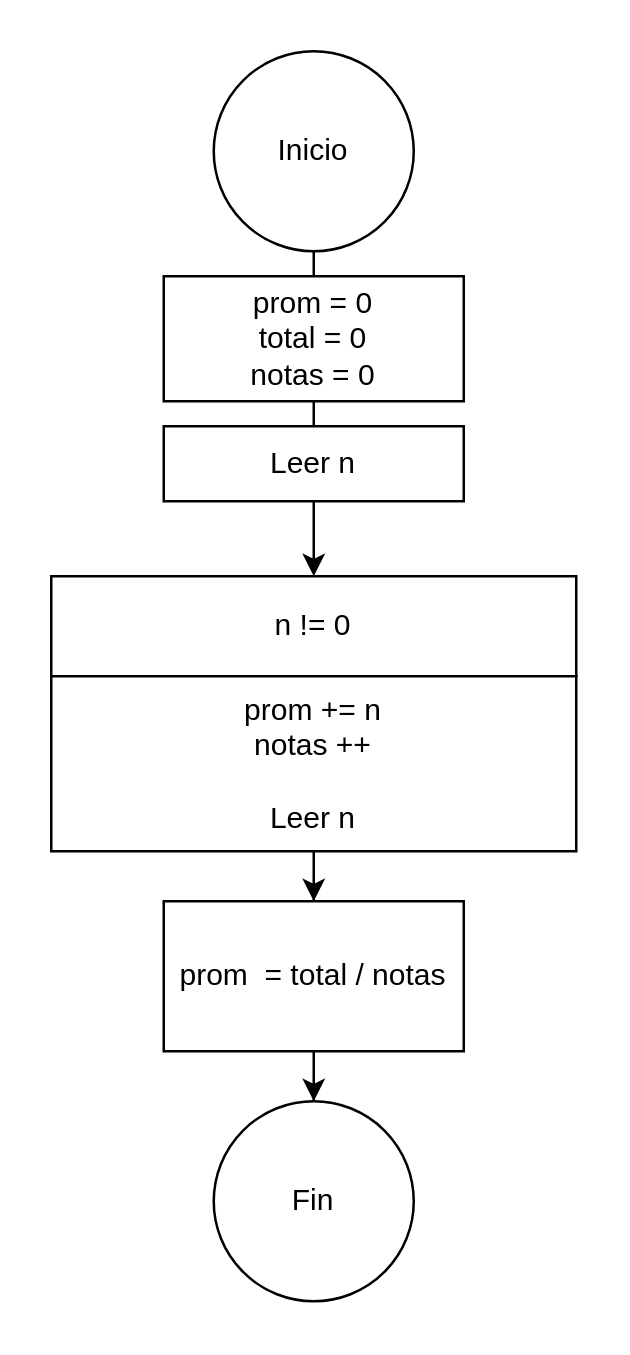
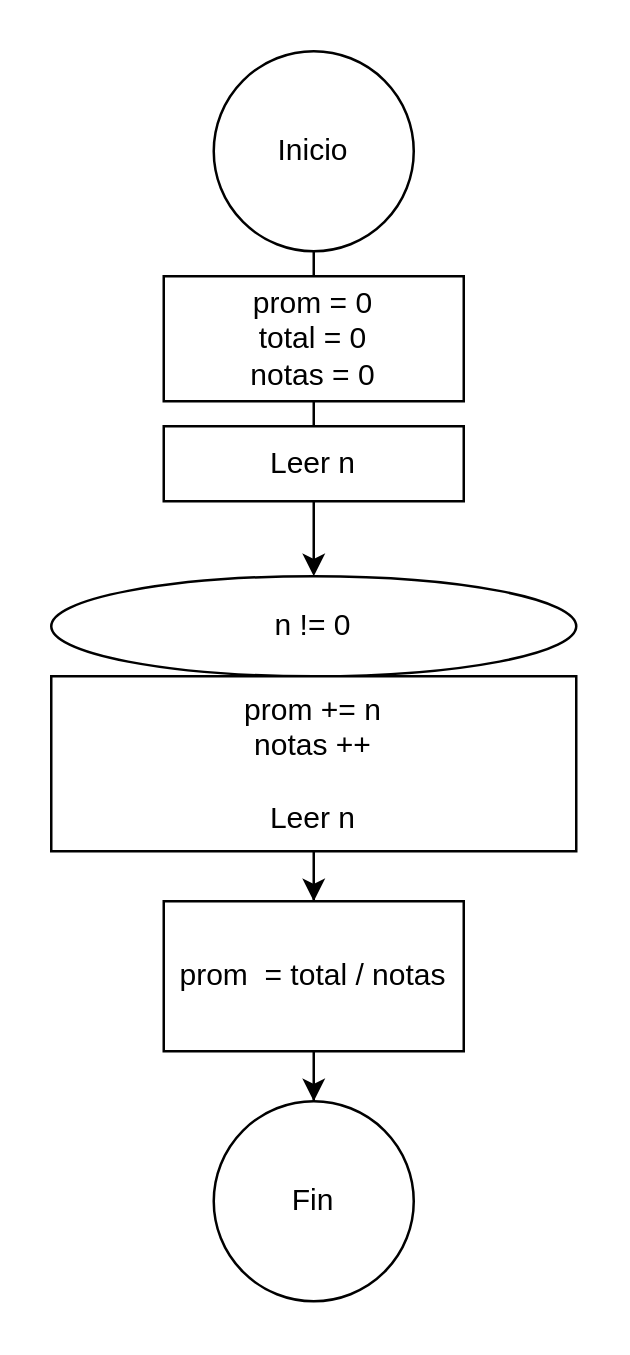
  <mxCell id="0" />
  <mxCell id="1" parent="0" />
  <mxCell id="2" value="" style="edgeStyle=orthogonalEdgeStyle;rounded=0;orthogonalLoop=1;jettySize=auto;html=1;" edge="1" parent="1" source="3" target="5"><mxGeometry relative="1" as="geometry" /></mxCell>
  <mxCell id="3" value="Inicio" style="ellipse;whiteSpace=wrap;html=1;aspect=fixed;" vertex="1" parent="1"><mxGeometry x="85" y="20" width="80" height="80" as="geometry" /></mxCell>
  <mxCell id="4" value="Leer n" style="rounded=0;whiteSpace=wrap;html=1;" vertex="1" parent="1"><mxGeometry x="65" y="170" width="120" height="30" as="geometry" /></mxCell>
- <mxCell id="5" value="n != 0" style="rounded=0;whiteSpace=wrap;html=1;" vertex="1" parent="1"><mxGeometry x="20" y="230" width="210" height="40" as="geometry" /></mxCell>
+ <mxCell id="5" value="n != 0" style="ellipse;whiteSpace=wrap;html=1;" vertex="1" parent="1"><mxGeometry x="20" y="230" width="210" height="40" as="geometry" /></mxCell>
  <mxCell id="6" value="" style="edgeStyle=orthogonalEdgeStyle;rounded=0;orthogonalLoop=1;jettySize=auto;html=1;" edge="1" parent="1" source="7" target="11"><mxGeometry relative="1" as="geometry" /></mxCell>
  <mxCell id="7" value="prom += n&lt;br&gt;notas ++&lt;br&gt;&lt;br&gt;Leer n" style="rounded=0;whiteSpace=wrap;html=1;" vertex="1" parent="1"><mxGeometry x="20" y="270" width="210" height="70" as="geometry" /></mxCell>
  <mxCell id="8" value="prom = 0&lt;br&gt;total = 0&lt;br&gt;notas = 0" style="rounded=0;whiteSpace=wrap;html=1;" vertex="1" parent="1"><mxGeometry x="65" y="110" width="120" height="50" as="geometry" /></mxCell>
  <mxCell id="9" style="edgeStyle=orthogonalEdgeStyle;rounded=0;orthogonalLoop=1;jettySize=auto;html=1;exitX=0.5;exitY=1;exitDx=0;exitDy=0;" edge="1" parent="1" source="7" target="7"><mxGeometry relative="1" as="geometry" /></mxCell>
  <mxCell id="10" value="" style="edgeStyle=orthogonalEdgeStyle;rounded=0;orthogonalLoop=1;jettySize=auto;html=1;" edge="1" parent="1" source="11" target="12"><mxGeometry relative="1" as="geometry" /></mxCell>
  <mxCell id="11" value="prom&amp;nbsp; = total / notas" style="rounded=0;whiteSpace=wrap;html=1;" vertex="1" parent="1"><mxGeometry x="65" y="360" width="120" height="60" as="geometry" /></mxCell>
  <mxCell id="12" value="Fin" style="ellipse;whiteSpace=wrap;html=1;aspect=fixed;" vertex="1" parent="1"><mxGeometry x="85" y="440" width="80" height="80" as="geometry" /></mxCell>
